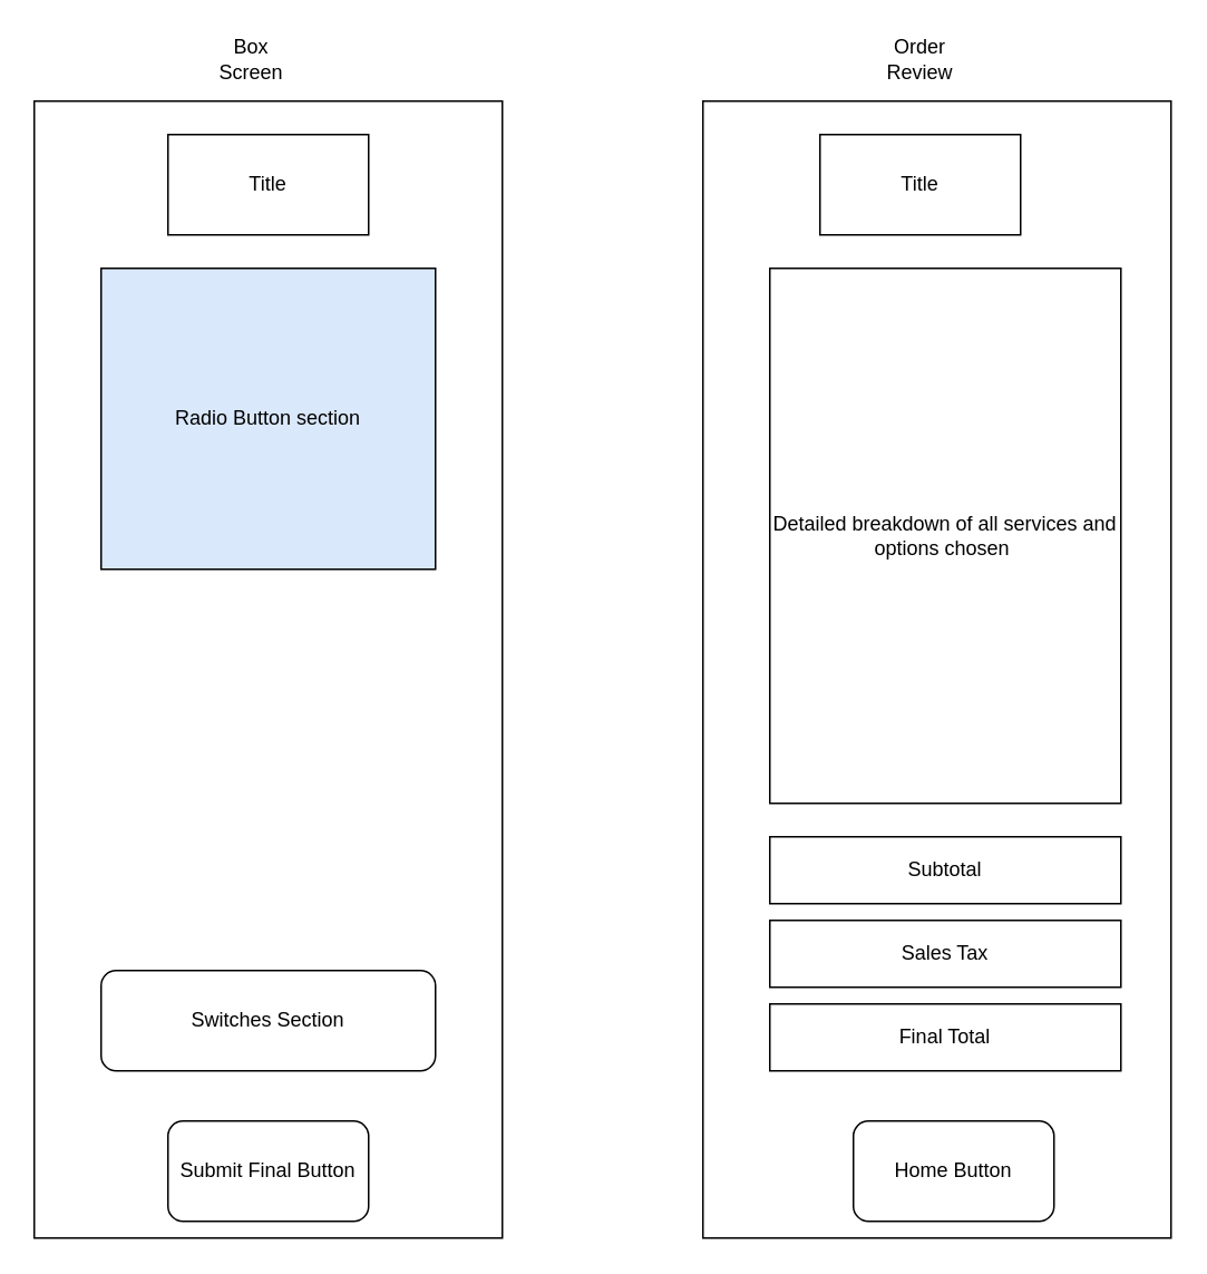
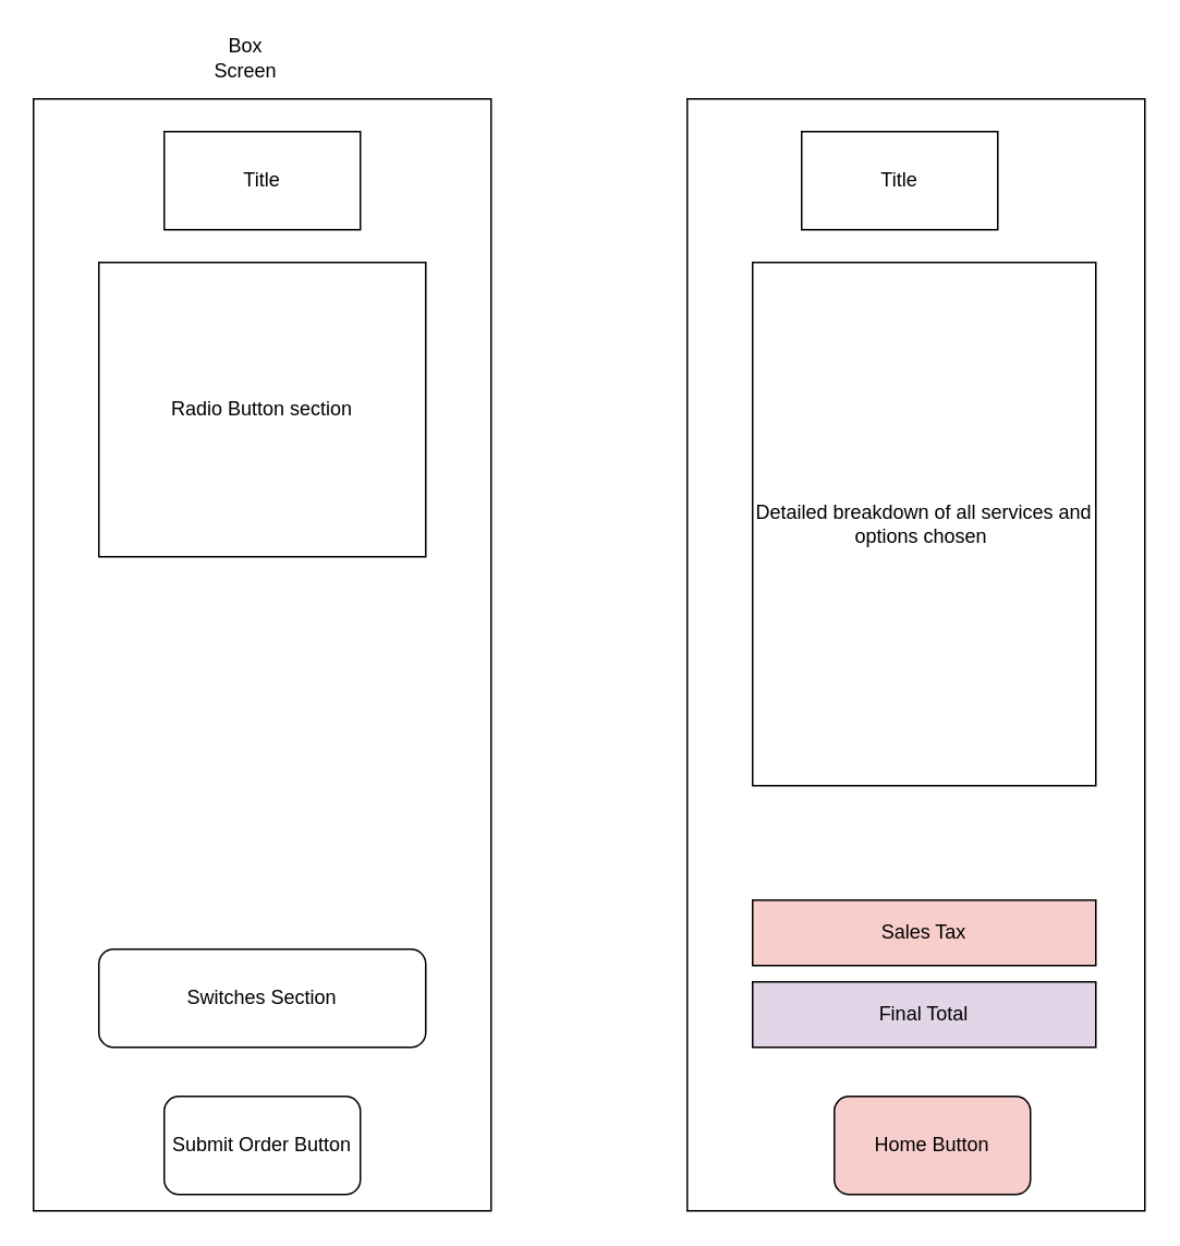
  <mxCell id="0" />
  <mxCell id="1" parent="0" />
  <mxCell id="2" value="" style="rounded=0;whiteSpace=wrap;html=1;" vertex="1" parent="1"><mxGeometry x="20" y="60" width="280" height="680" as="geometry" /></mxCell>
  <mxCell id="3" value="Box Screen" style="text;html=1;align=center;verticalAlign=middle;whiteSpace=wrap;rounded=0;" vertex="1" parent="1"><mxGeometry x="120" y="20" width="60" height="30" as="geometry" /></mxCell>
  <mxCell id="4" value="" style="rounded=0;whiteSpace=wrap;html=1;" vertex="1" parent="1"><mxGeometry x="420" y="60" width="280" height="680" as="geometry" /></mxCell>
- <mxCell id="5" value="Order Review" style="text;html=1;align=center;verticalAlign=middle;whiteSpace=wrap;rounded=0;" vertex="1" parent="1"><mxGeometry x="520" y="20" width="60" height="30" as="geometry" /></mxCell>
  <mxCell id="6" value="Title&lt;span style=&quot;color: rgba(0, 0, 0, 0); font-family: monospace; font-size: 0px; text-align: start; text-wrap-mode: nowrap;&quot;&gt;%3CmxGraphModel%3E%3Croot%3E%3CmxCell%20id%3D%220%22%2F%3E%3CmxCell%20id%3D%221%22%20parent%3D%220%22%2F%3E%3CmxCell%20id%3D%222%22%20value%3D%22%22%20style%3D%22rounded%3D0%3BwhiteSpace%3Dwrap%3Bhtml%3D1%3B%22%20vertex%3D%221%22%20parent%3D%221%22%3E%3CmxGeometry%20x%3D%2290%22%20y%3D%22100%22%20width%3D%22280%22%20height%3D%22600%22%20as%3D%22geometry%22%2F%3E%3C%2FmxCell%3E%3CmxCell%20id%3D%223%22%20value%3D%22Home%20Screen%22%20style%3D%22text%3Bhtml%3D1%3Balign%3Dcenter%3BverticalAlign%3Dmiddle%3BwhiteSpace%3Dwrap%3Brounded%3D0%3B%22%20vertex%3D%221%22%20parent%3D%221%22%3E%3CmxGeometry%20x%3D%22190%22%20y%3D%2260%22%20width%3D%2260%22%20height%3D%2230%22%20as%3D%22geometry%22%2F%3E%3C%2FmxCell%3E%3C%2Froot%3E%3C%2FmxGraphModel%3E&lt;/span&gt;" style="rounded=0;whiteSpace=wrap;html=1;" vertex="1" parent="1"><mxGeometry x="100" y="80" width="120" height="60" as="geometry" /></mxCell>
  <mxCell id="7" value="Title&lt;span style=&quot;color: rgba(0, 0, 0, 0); font-family: monospace; font-size: 0px; text-align: start; text-wrap-mode: nowrap;&quot;&gt;%3CmxGraphModel%3E%3Croot%3E%3CmxCell%20id%3D%220%22%2F%3E%3CmxCell%20id%3D%221%22%20parent%3D%220%22%2F%3E%3CmxCell%20id%3D%222%22%20value%3D%22%22%20style%3D%22rounded%3D0%3BwhiteSpace%3Dwrap%3Bhtml%3D1%3B%22%20vertex%3D%221%22%20parent%3D%221%22%3E%3CmxGeometry%20x%3D%2290%22%20y%3D%22100%22%20width%3D%22280%22%20height%3D%22600%22%20as%3D%22geometry%22%2F%3E%3C%2FmxCell%3E%3CmxCell%20id%3D%223%22%20value%3D%22Home%20Screen%22%20style%3D%22text%3Bhtml%3D1%3Balign%3Dcenter%3BverticalAlign%3Dmiddle%3BwhiteSpace%3Dwrap%3Brounded%3D0%3B%22%20vertex%3D%221%22%20parent%3D%221%22%3E%3CmxGeometry%20x%3D%22190%22%20y%3D%2260%22%20width%3D%2260%22%20height%3D%2230%22%20as%3D%22geometry%22%2F%3E%3C%2FmxCell%3E%3C%2Froot%3E%3C%2FmxGraphModel%3E&lt;/span&gt;" style="rounded=0;whiteSpace=wrap;html=1;" vertex="1" parent="1"><mxGeometry x="490" y="80" width="120" height="60" as="geometry" /></mxCell>
- <mxCell id="8" value="Radio Button section" style="rounded=0;whiteSpace=wrap;html=1;fillColor=#dae8fc;" vertex="1" parent="1"><mxGeometry x="60" y="160" width="200" height="180" as="geometry" /></mxCell>
+ <mxCell id="8" value="Radio Button section" style="rounded=0;whiteSpace=wrap;html=1;" vertex="1" parent="1"><mxGeometry x="60" y="160" width="200" height="180" as="geometry" /></mxCell>
  <mxCell id="9" value="Switches Section" style="whiteSpace=wrap;html=1;rounded=1;" vertex="1" parent="1"><mxGeometry x="60" y="580" width="200" height="60" as="geometry" /></mxCell>
- <mxCell id="10" value="Submit Final Button" style="rounded=1;whiteSpace=wrap;html=1;" vertex="1" parent="1"><mxGeometry x="100" y="670" width="120" height="60" as="geometry" /></mxCell>
+ <mxCell id="10" value="Submit Order Button" style="rounded=1;whiteSpace=wrap;html=1;" vertex="1" parent="1"><mxGeometry x="100" y="670" width="120" height="60" as="geometry" /></mxCell>
  <mxCell id="11" value="Detailed breakdown of all services and options chosen&amp;nbsp;" style="rounded=0;whiteSpace=wrap;html=1;" vertex="1" parent="1"><mxGeometry x="460" y="160" width="210" height="320" as="geometry" /></mxCell>
- <mxCell id="12" value="Subtotal" style="rounded=0;whiteSpace=wrap;html=1;" vertex="1" parent="1"><mxGeometry x="460" y="500" width="210" height="40" as="geometry" /></mxCell>
- <mxCell id="13" value="Sales Tax" style="rounded=0;whiteSpace=wrap;html=1;" vertex="1" parent="1"><mxGeometry x="460" y="550" width="210" height="40" as="geometry" /></mxCell>
- <mxCell id="14" value="Final Total" style="rounded=0;whiteSpace=wrap;html=1;" vertex="1" parent="1"><mxGeometry x="460" y="600" width="210" height="40" as="geometry" /></mxCell>
- <mxCell id="15" value="Home Button" style="rounded=1;whiteSpace=wrap;html=1;" vertex="1" parent="1"><mxGeometry x="510" y="670" width="120" height="60" as="geometry" /></mxCell>
+ <mxCell id="13" value="Sales Tax" style="rounded=0;whiteSpace=wrap;html=1;fillColor=#f8cecc;" vertex="1" parent="1"><mxGeometry x="460" y="550" width="210" height="40" as="geometry" /></mxCell>
+ <mxCell id="14" value="Final Total" style="rounded=0;whiteSpace=wrap;html=1;fillColor=#e1d5e7;" vertex="1" parent="1"><mxGeometry x="460" y="600" width="210" height="40" as="geometry" /></mxCell>
+ <mxCell id="15" value="Home Button" style="rounded=1;whiteSpace=wrap;html=1;fillColor=#f8cecc;" vertex="1" parent="1"><mxGeometry x="510" y="670" width="120" height="60" as="geometry" /></mxCell>
